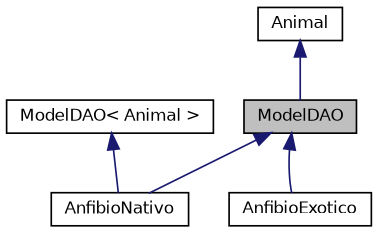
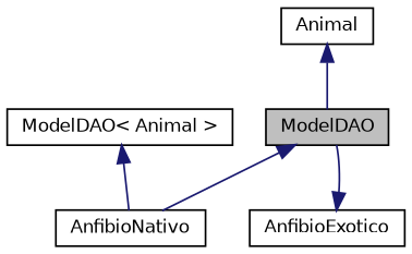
  digraph {
    node [color=black fillcolor=white fontname=Helvetica fontsize=10 shape=record style=filled]
    edge [color=midnightblue dir=back fontname=Helvetica fontsize=10 labelfontname=Helvetica labelfontsize=10 style=solid]
    n1 [fillcolor=grey75 fontcolor=black height=0.2 label=ModelDAO width=0.4]
    n2 [height=0.2 label=AnfibioExotico width=0.4]
    n3 [height=0.2 label=AnfibioNativo width=0.4]
    n4 [height=0.2 label=Animal width=0.4]
    n5 [height=0.2 label="ModelDAO\< Animal \>" width=0.4]
-   n1 -> n2
+   n2 -> n1
    n1 -> n3
    n4 -> n1
    n5 -> n3
  }
